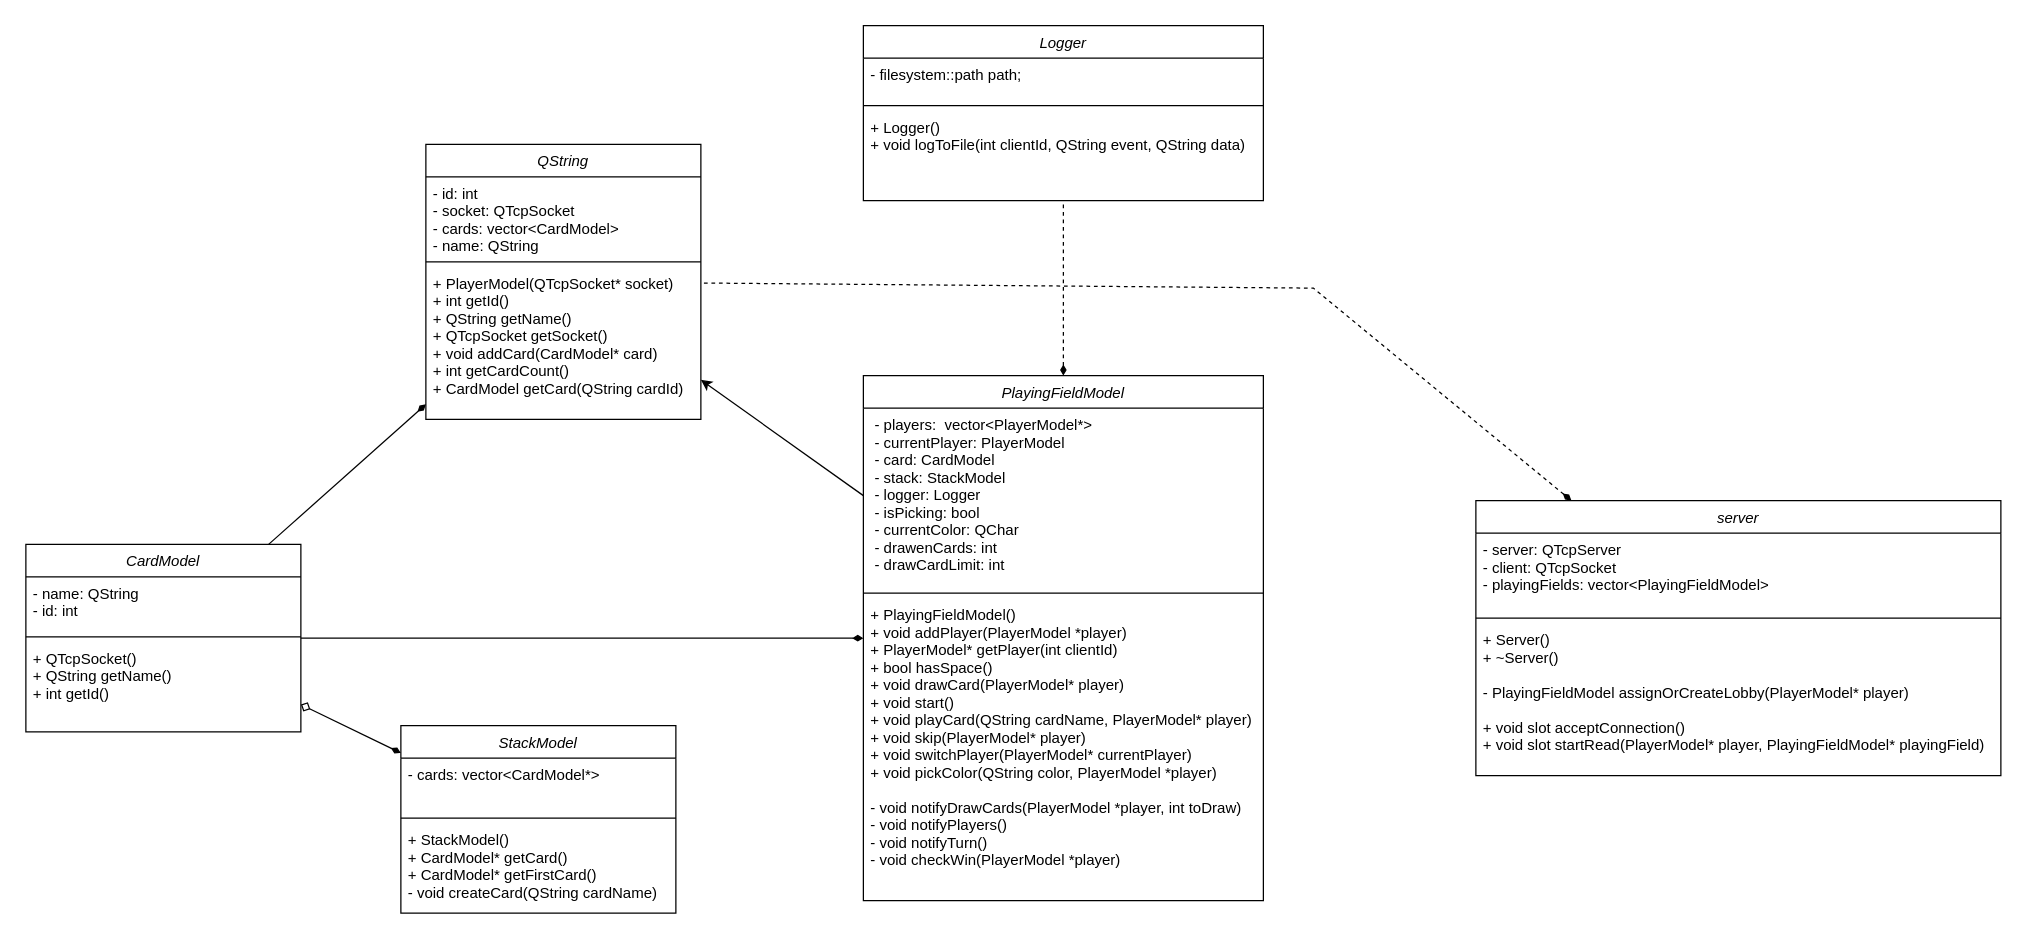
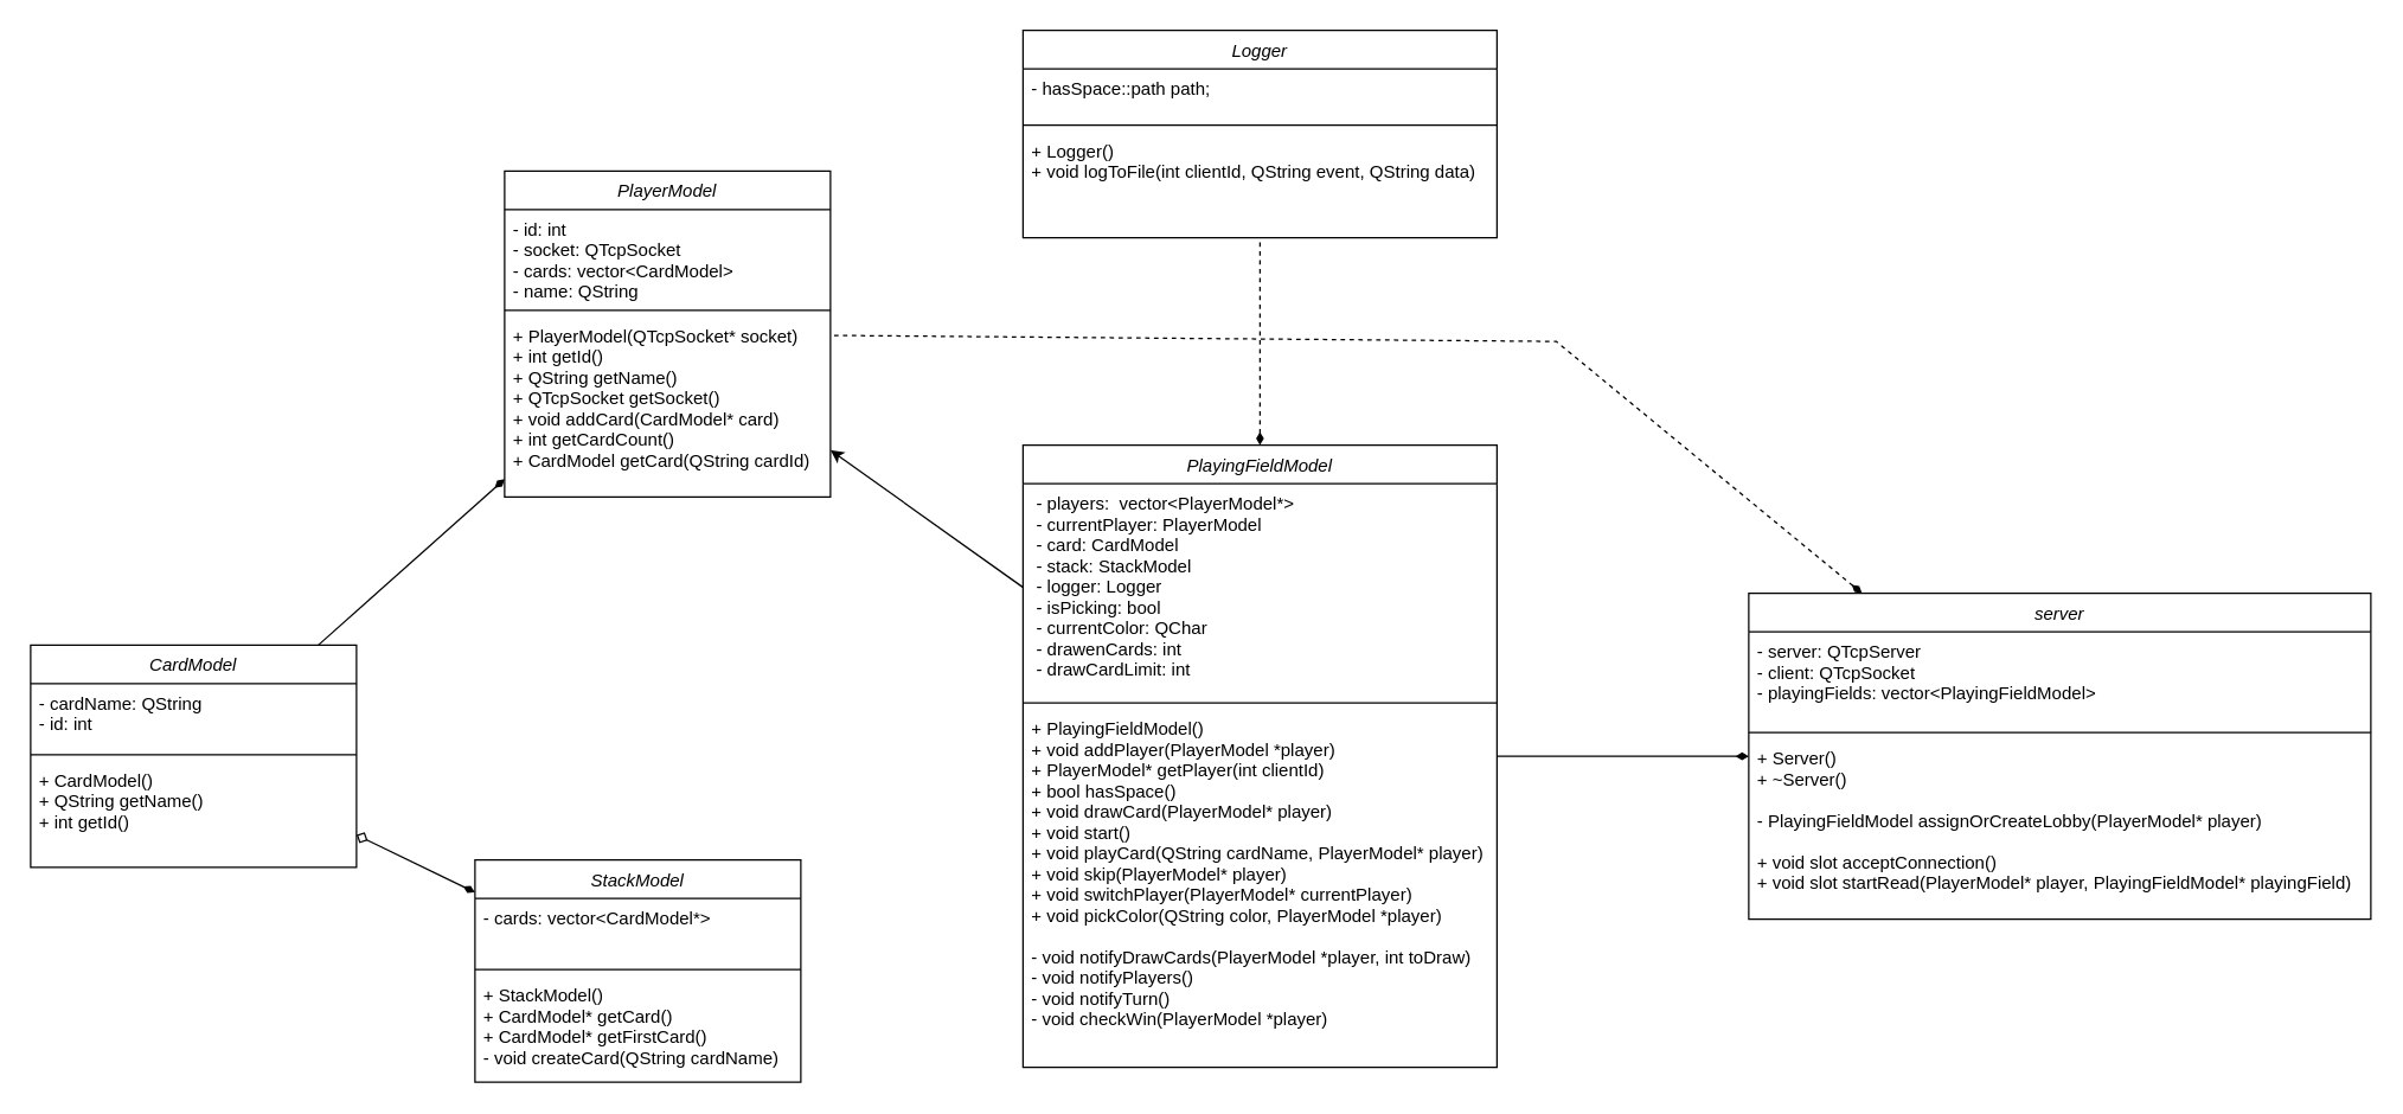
  <mxCell id="0" />
  <mxCell id="1" parent="0" />
  <mxCell id="2" value="CardModel" style="swimlane;fontStyle=2;align=center;verticalAlign=top;childLayout=stackLayout;horizontal=1;startSize=26;horizontalStack=0;resizeParent=1;resizeLast=0;collapsible=1;marginBottom=0;rounded=0;shadow=0;strokeWidth=1;" parent="1" vertex="1"><mxGeometry x="20" y="435" width="220" height="150" as="geometry"><mxRectangle x="230" y="140" width="160" height="26" as="alternateBounds" /></mxGeometry></mxCell>
- <mxCell id="3" value="- name: QString&#10;- id: int" style="text;align=left;verticalAlign=top;spacingLeft=4;spacingRight=4;overflow=hidden;rotatable=0;points=[[0,0.5],[1,0.5]];portConstraint=eastwest;" parent="2" vertex="1"><mxGeometry y="26" width="220" height="44" as="geometry" /></mxCell>
+ <mxCell id="3" value="- cardName: QString&#10;- id: int" style="text;align=left;verticalAlign=top;spacingLeft=4;spacingRight=4;overflow=hidden;rotatable=0;points=[[0,0.5],[1,0.5]];portConstraint=eastwest;" parent="2" vertex="1"><mxGeometry y="26" width="220" height="44" as="geometry" /></mxCell>
  <mxCell id="4" value="" style="line;html=1;strokeWidth=1;align=left;verticalAlign=middle;spacingTop=-1;spacingLeft=3;spacingRight=3;rotatable=0;labelPosition=right;points=[];portConstraint=eastwest;" parent="2" vertex="1"><mxGeometry y="70" width="220" height="8" as="geometry" /></mxCell>
- <mxCell id="5" value="+ QTcpSocket()&#10;+ QString getName()&#10;+ int getId()" style="text;align=left;verticalAlign=top;spacingLeft=4;spacingRight=4;overflow=hidden;rotatable=0;points=[[0,0.5],[1,0.5]];portConstraint=eastwest;" parent="2" vertex="1"><mxGeometry y="78" width="220" height="62" as="geometry" /></mxCell>
- <mxCell id="6" value="QString" style="swimlane;fontStyle=2;align=center;verticalAlign=top;childLayout=stackLayout;horizontal=1;startSize=26;horizontalStack=0;resizeParent=1;resizeLast=0;collapsible=1;marginBottom=0;rounded=0;shadow=0;strokeWidth=1;" parent="1" vertex="1"><mxGeometry x="340" y="115" width="220" height="220" as="geometry"><mxRectangle x="230" y="140" width="160" height="26" as="alternateBounds" /></mxGeometry></mxCell>
+ <mxCell id="5" value="+ CardModel()&#10;+ QString getName()&#10;+ int getId()" style="text;align=left;verticalAlign=top;spacingLeft=4;spacingRight=4;overflow=hidden;rotatable=0;points=[[0,0.5],[1,0.5]];portConstraint=eastwest;" parent="2" vertex="1"><mxGeometry y="78" width="220" height="62" as="geometry" /></mxCell>
+ <mxCell id="6" value="PlayerModel" style="swimlane;fontStyle=2;align=center;verticalAlign=top;childLayout=stackLayout;horizontal=1;startSize=26;horizontalStack=0;resizeParent=1;resizeLast=0;collapsible=1;marginBottom=0;rounded=0;shadow=0;strokeWidth=1;" parent="1" vertex="1"><mxGeometry x="340" y="115" width="220" height="220" as="geometry"><mxRectangle x="230" y="140" width="160" height="26" as="alternateBounds" /></mxGeometry></mxCell>
  <mxCell id="7" value="- id: int&#10;- socket: QTcpSocket&#10;- cards: vector&lt;CardModel&gt;&#10;- name: QString" style="text;align=left;verticalAlign=top;spacingLeft=4;spacingRight=4;overflow=hidden;rotatable=0;points=[[0,0.5],[1,0.5]];portConstraint=eastwest;" parent="6" vertex="1"><mxGeometry y="26" width="220" height="64" as="geometry" /></mxCell>
  <mxCell id="8" value="" style="line;html=1;strokeWidth=1;align=left;verticalAlign=middle;spacingTop=-1;spacingLeft=3;spacingRight=3;rotatable=0;labelPosition=right;points=[];portConstraint=eastwest;" parent="6" vertex="1"><mxGeometry y="90" width="220" height="8" as="geometry" /></mxCell>
  <mxCell id="9" value="+ PlayerModel(QTcpSocket* socket)&#10;+ int getId()&#10;+ QString getName()&#10;+ QTcpSocket getSocket()&#10;+ void addCard(CardModel* card)&#10;+ int getCardCount()&#10;+ CardModel getCard(QString cardId)" style="text;align=left;verticalAlign=top;spacingLeft=4;spacingRight=4;overflow=hidden;rotatable=0;points=[[0,0.5],[1,0.5]];portConstraint=eastwest;" parent="6" vertex="1"><mxGeometry y="98" width="220" height="122" as="geometry" /></mxCell>
  <mxCell id="10" value="server" style="swimlane;fontStyle=2;align=center;verticalAlign=top;childLayout=stackLayout;horizontal=1;startSize=26;horizontalStack=0;resizeParent=1;resizeLast=0;collapsible=1;marginBottom=0;rounded=0;shadow=0;strokeWidth=1;" parent="1" vertex="1"><mxGeometry x="1180" y="400" width="420" height="220" as="geometry"><mxRectangle x="230" y="140" width="160" height="26" as="alternateBounds" /></mxGeometry></mxCell>
  <mxCell id="11" value="- server: QTcpServer&#10;- client: QTcpSocket&#10;- playingFields: vector&lt;PlayingFieldModel&gt;" style="text;align=left;verticalAlign=top;spacingLeft=4;spacingRight=4;overflow=hidden;rotatable=0;points=[[0,0.5],[1,0.5]];portConstraint=eastwest;" parent="10" vertex="1"><mxGeometry y="26" width="420" height="64" as="geometry" /></mxCell>
  <mxCell id="12" value="" style="line;html=1;strokeWidth=1;align=left;verticalAlign=middle;spacingTop=-1;spacingLeft=3;spacingRight=3;rotatable=0;labelPosition=right;points=[];portConstraint=eastwest;" parent="10" vertex="1"><mxGeometry y="90" width="420" height="8" as="geometry" /></mxCell>
  <mxCell id="13" value="+ Server()&#10;+ ~Server()&#10;&#10;- PlayingFieldModel assignOrCreateLobby(PlayerModel* player)&#10;&#10;+ void slot acceptConnection()&#10;+ void slot startRead(PlayerModel* player, PlayingFieldModel* playingField)" style="text;align=left;verticalAlign=top;spacingLeft=4;spacingRight=4;overflow=hidden;rotatable=0;points=[[0,0.5],[1,0.5]];portConstraint=eastwest;" parent="10" vertex="1"><mxGeometry y="98" width="420" height="122" as="geometry" /></mxCell>
  <mxCell id="14" value="Logger" style="swimlane;fontStyle=2;align=center;verticalAlign=top;childLayout=stackLayout;horizontal=1;startSize=26;horizontalStack=0;resizeParent=1;resizeLast=0;collapsible=1;marginBottom=0;rounded=0;shadow=0;strokeWidth=1;" parent="1" vertex="1"><mxGeometry x="690" y="20" width="320" height="140" as="geometry"><mxRectangle x="230" y="140" width="160" height="26" as="alternateBounds" /></mxGeometry></mxCell>
- <mxCell id="15" value="- filesystem::path path;" style="text;align=left;verticalAlign=top;spacingLeft=4;spacingRight=4;overflow=hidden;rotatable=0;points=[[0,0.5],[1,0.5]];portConstraint=eastwest;" parent="14" vertex="1"><mxGeometry y="26" width="320" height="34" as="geometry" /></mxCell>
+ <mxCell id="15" value="- hasSpace::path path;" style="text;align=left;verticalAlign=top;spacingLeft=4;spacingRight=4;overflow=hidden;rotatable=0;points=[[0,0.5],[1,0.5]];portConstraint=eastwest;" parent="14" vertex="1"><mxGeometry y="26" width="320" height="34" as="geometry" /></mxCell>
  <mxCell id="16" value="" style="line;html=1;strokeWidth=1;align=left;verticalAlign=middle;spacingTop=-1;spacingLeft=3;spacingRight=3;rotatable=0;labelPosition=right;points=[];portConstraint=eastwest;" parent="14" vertex="1"><mxGeometry y="60" width="320" height="8" as="geometry" /></mxCell>
  <mxCell id="17" value="+ Logger()&#10;+ void logToFile(int clientId, QString event, QString data)" style="text;align=left;verticalAlign=top;spacingLeft=4;spacingRight=4;overflow=hidden;rotatable=0;points=[[0,0.5],[1,0.5]];portConstraint=eastwest;" parent="14" vertex="1"><mxGeometry y="68" width="320" height="72" as="geometry" /></mxCell>
  <mxCell id="18" value="PlayingFieldModel" style="swimlane;fontStyle=2;align=center;verticalAlign=top;childLayout=stackLayout;horizontal=1;startSize=26;horizontalStack=0;resizeParent=1;resizeLast=0;collapsible=1;marginBottom=0;rounded=0;shadow=0;strokeWidth=1;" parent="1" vertex="1"><mxGeometry x="690" y="300" width="320" height="420" as="geometry"><mxRectangle x="230" y="140" width="160" height="26" as="alternateBounds" /></mxGeometry></mxCell>
  <mxCell id="19" value=" - players:  vector&lt;PlayerModel*&gt;&#10; - currentPlayer: PlayerModel&#10; - card: CardModel&#10; - stack: StackModel&#10; - logger: Logger&#10; - isPicking: bool&#10; - currentColor: QChar&#10; - drawenCards: int&#10; - drawCardLimit: int" style="text;align=left;verticalAlign=top;spacingLeft=4;spacingRight=4;overflow=hidden;rotatable=0;points=[[0,0.5],[1,0.5]];portConstraint=eastwest;" parent="18" vertex="1"><mxGeometry y="26" width="320" height="144" as="geometry" /></mxCell>
  <mxCell id="20" value="" style="line;html=1;strokeWidth=1;align=left;verticalAlign=middle;spacingTop=-1;spacingLeft=3;spacingRight=3;rotatable=0;labelPosition=right;points=[];portConstraint=eastwest;" parent="18" vertex="1"><mxGeometry y="170" width="320" height="8" as="geometry" /></mxCell>
  <mxCell id="21" value="+ PlayingFieldModel()&#10;+ void addPlayer(PlayerModel *player)&#10;+ PlayerModel* getPlayer(int clientId)&#10;+ bool hasSpace()&#10;+ void drawCard(PlayerModel* player)&#10;+ void start()&#10;+ void playCard(QString cardName, PlayerModel* player)&#10;+ void skip(PlayerModel* player)&#10;+ void switchPlayer(PlayerModel* currentPlayer)&#10;+ void pickColor(QString color, PlayerModel *player)&#10;&#10;- void notifyDrawCards(PlayerModel *player, int toDraw)&#10;- void notifyPlayers()&#10;- void notifyTurn()&#10;- void checkWin(PlayerModel *player)" style="text;align=left;verticalAlign=top;spacingLeft=4;spacingRight=4;overflow=hidden;rotatable=0;points=[[0,0.5],[1,0.5]];portConstraint=eastwest;" parent="18" vertex="1"><mxGeometry y="178" width="320" height="242" as="geometry" /></mxCell>
+ <mxCell id="22" value="" style="endArrow=none;html=1;rounded=0;startArrow=diamondThin;startFill=1;endFill=0;" parent="1" source="10" target="18" edge="1"><mxGeometry width="50" height="50" relative="1" as="geometry"><mxPoint x="1010" y="590" as="sourcePoint" /><mxPoint x="1060" y="540" as="targetPoint" /></mxGeometry></mxCell>
  <mxCell id="23" value="" style="endArrow=none;html=1;rounded=0;startArrow=diamondThin;startFill=1;endFill=0;dashed=1;" parent="1" source="18" target="14" edge="1"><mxGeometry width="50" height="50" relative="1" as="geometry"><mxPoint x="1190" y="520" as="sourcePoint" /><mxPoint x="1060" y="250" as="targetPoint" /></mxGeometry></mxCell>
  <mxCell id="24" value="StackModel" style="swimlane;fontStyle=2;align=center;verticalAlign=top;childLayout=stackLayout;horizontal=1;startSize=26;horizontalStack=0;resizeParent=1;resizeLast=0;collapsible=1;marginBottom=0;rounded=0;shadow=0;strokeWidth=1;" parent="1" vertex="1"><mxGeometry x="320" y="580" width="220" height="150" as="geometry"><mxRectangle x="230" y="140" width="160" height="26" as="alternateBounds" /></mxGeometry></mxCell>
  <mxCell id="25" value="- cards: vector&lt;CardModel*&gt;" style="text;align=left;verticalAlign=top;spacingLeft=4;spacingRight=4;overflow=hidden;rotatable=0;points=[[0,0.5],[1,0.5]];portConstraint=eastwest;" parent="24" vertex="1"><mxGeometry y="26" width="220" height="44" as="geometry" /></mxCell>
  <mxCell id="26" value="" style="line;html=1;strokeWidth=1;align=left;verticalAlign=middle;spacingTop=-1;spacingLeft=3;spacingRight=3;rotatable=0;labelPosition=right;points=[];portConstraint=eastwest;" parent="24" vertex="1"><mxGeometry y="70" width="220" height="8" as="geometry" /></mxCell>
  <mxCell id="27" value="+ StackModel()&#10;+ CardModel* getCard()&#10;+ CardModel* getFirstCard()&#10;- void createCard(QString cardName)" style="text;align=left;verticalAlign=top;spacingLeft=4;spacingRight=4;overflow=hidden;rotatable=0;points=[[0,0.5],[1,0.5]];portConstraint=eastwest;" parent="24" vertex="1"><mxGeometry y="78" width="220" height="62" as="geometry" /></mxCell>
  <mxCell id="28" value="" style="endArrow=diamond;html=1;rounded=0;startArrow=diamondThin;startFill=1;endFill=0;" parent="1" source="24" target="2" edge="1"><mxGeometry width="50" height="50" relative="1" as="geometry"><mxPoint x="290" y="650" as="sourcePoint" /><mxPoint x="510" y="524" as="targetPoint" /></mxGeometry></mxCell>
  <mxCell id="29" value="" style="endArrow=none;html=1;rounded=0;startArrow=diamondThin;startFill=1;endFill=0;" parent="1" source="6" target="2" edge="1"><mxGeometry width="50" height="50" relative="1" as="geometry"><mxPoint x="330" y="612" as="sourcePoint" /><mxPoint x="250" y="573" as="targetPoint" /></mxGeometry></mxCell>
  <mxCell id="30" value="" style="endArrow=classic;html=1;rounded=0;" parent="1" source="18" target="6" edge="1"><mxGeometry width="50" height="50" relative="1" as="geometry"><mxPoint x="700" y="575" as="sourcePoint" /><mxPoint x="550" y="627" as="targetPoint" /></mxGeometry></mxCell>
- <mxCell id="31" value="" style="endArrow=none;html=1;rounded=0;startArrow=diamondThin;startFill=1;endFill=0;" parent="1" source="18" target="2" edge="1"><mxGeometry width="50" height="50" relative="1" as="geometry"><mxPoint x="700" y="458" as="sourcePoint" /><mxPoint x="580" y="412" as="targetPoint" /></mxGeometry></mxCell>
  <mxCell id="32" value="" style="endArrow=none;html=1;rounded=0;startArrow=diamondThin;startFill=1;endFill=0;dashed=1;" edge="1" parent="1" source="10" target="6"><mxGeometry width="50" height="50" relative="1" as="geometry"><mxPoint x="700" y="406" as="sourcePoint" /><mxPoint x="570" y="313" as="targetPoint" /><Array as="points"><mxPoint x="1050" y="230" /></Array></mxGeometry></mxCell>
